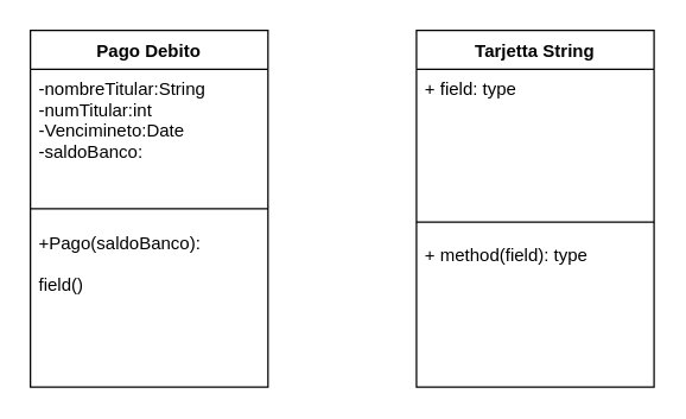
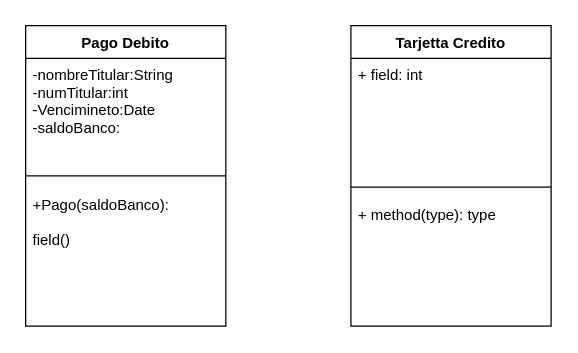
  <mxCell id="0" />
  <mxCell id="1" parent="0" />
  <mxCell id="2" value="Pago Debito" style="swimlane;fontStyle=1;align=center;verticalAlign=top;childLayout=stackLayout;horizontal=1;startSize=26;horizontalStack=0;resizeParent=1;resizeParentMax=0;resizeLast=0;collapsible=1;marginBottom=0;" vertex="1" parent="1"><mxGeometry x="20" y="20" width="160" height="240" as="geometry" /></mxCell>
  <mxCell id="3" value="-nombreTitular:String&#10;-numTitular:int&#10;-Vencimineto:Date&#10;-saldoBanco:" style="text;strokeColor=none;fillColor=none;align=left;verticalAlign=top;spacingLeft=4;spacingRight=4;overflow=hidden;rotatable=0;points=[[0,0.5],[1,0.5]];portConstraint=eastwest;" vertex="1" parent="2"><mxGeometry y="26" width="160" height="84" as="geometry" /></mxCell>
  <mxCell id="4" value="" style="line;strokeWidth=1;fillColor=none;align=left;verticalAlign=middle;spacingTop=-1;spacingLeft=3;spacingRight=3;rotatable=0;labelPosition=right;points=[];portConstraint=eastwest;strokeColor=inherit;" vertex="1" parent="2"><mxGeometry y="110" width="160" height="20" as="geometry" /></mxCell>
  <mxCell id="5" value="+Pago(saldoBanco):&#10;&#10;field()" style="text;strokeColor=none;fillColor=none;align=left;verticalAlign=top;spacingLeft=4;spacingRight=4;overflow=hidden;rotatable=0;points=[[0,0.5],[1,0.5]];portConstraint=eastwest;" vertex="1" parent="2"><mxGeometry y="130" width="160" height="110" as="geometry" /></mxCell>
- <mxCell id="6" value="Tarjetta String" style="swimlane;fontStyle=1;align=center;verticalAlign=top;childLayout=stackLayout;horizontal=1;startSize=26;horizontalStack=0;resizeParent=1;resizeParentMax=0;resizeLast=0;collapsible=1;marginBottom=0;" vertex="1" parent="1"><mxGeometry x="280" y="20" width="160" height="240" as="geometry" /></mxCell>
- <mxCell id="7" value="+ field: type" style="text;strokeColor=none;fillColor=none;align=left;verticalAlign=top;spacingLeft=4;spacingRight=4;overflow=hidden;rotatable=0;points=[[0,0.5],[1,0.5]];portConstraint=eastwest;" vertex="1" parent="6"><mxGeometry y="26" width="160" height="94" as="geometry" /></mxCell>
+ <mxCell id="6" value="Tarjetta Credito" style="swimlane;fontStyle=1;align=center;verticalAlign=top;childLayout=stackLayout;horizontal=1;startSize=26;horizontalStack=0;resizeParent=1;resizeParentMax=0;resizeLast=0;collapsible=1;marginBottom=0;" vertex="1" parent="1"><mxGeometry x="280" y="20" width="160" height="240" as="geometry" /></mxCell>
+ <mxCell id="7" value="+ field: int" style="text;strokeColor=none;fillColor=none;align=left;verticalAlign=top;spacingLeft=4;spacingRight=4;overflow=hidden;rotatable=0;points=[[0,0.5],[1,0.5]];portConstraint=eastwest;" vertex="1" parent="6"><mxGeometry y="26" width="160" height="94" as="geometry" /></mxCell>
  <mxCell id="8" value="" style="line;strokeWidth=1;fillColor=none;align=left;verticalAlign=middle;spacingTop=-1;spacingLeft=3;spacingRight=3;rotatable=0;labelPosition=right;points=[];portConstraint=eastwest;strokeColor=inherit;" vertex="1" parent="6"><mxGeometry y="120" width="160" height="18" as="geometry" /></mxCell>
- <mxCell id="9" value="+ method(field): type" style="text;strokeColor=none;fillColor=none;align=left;verticalAlign=top;spacingLeft=4;spacingRight=4;overflow=hidden;rotatable=0;points=[[0,0.5],[1,0.5]];portConstraint=eastwest;" vertex="1" parent="6"><mxGeometry y="138" width="160" height="102" as="geometry" /></mxCell>
+ <mxCell id="9" value="+ method(type): type" style="text;strokeColor=none;fillColor=none;align=left;verticalAlign=top;spacingLeft=4;spacingRight=4;overflow=hidden;rotatable=0;points=[[0,0.5],[1,0.5]];portConstraint=eastwest;" vertex="1" parent="6"><mxGeometry y="138" width="160" height="102" as="geometry" /></mxCell>
